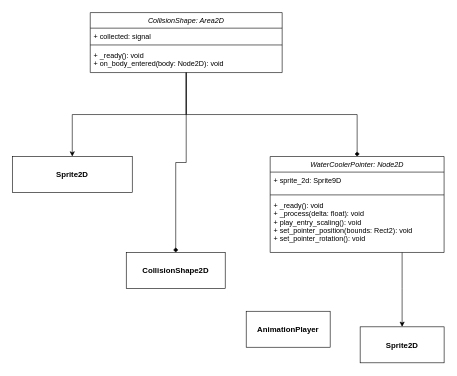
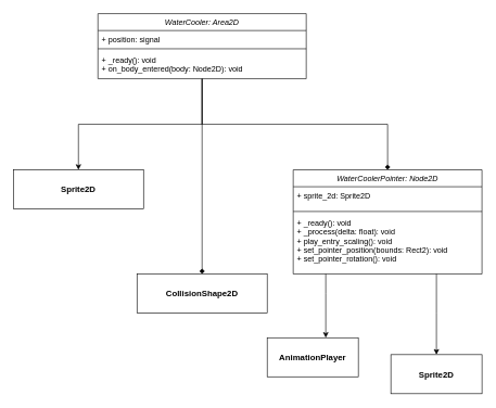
  <mxCell id="0" />
  <mxCell id="1" parent="0" />
  <mxCell id="2" style="edgeStyle=orthogonalEdgeStyle;rounded=0;orthogonalLoop=1;jettySize=auto;html=1;entryX=0.5;entryY=0;entryDx=0;entryDy=0;" edge="1" parent="1" source="5" target="9"><mxGeometry relative="1" as="geometry" /></mxCell>
  <mxCell id="3" style="edgeStyle=orthogonalEdgeStyle;rounded=0;orthogonalLoop=1;jettySize=auto;html=1;endArrow=diamond;" edge="1" parent="1" source="5" target="10"><mxGeometry relative="1" as="geometry" /></mxCell>
  <mxCell id="4" style="edgeStyle=orthogonalEdgeStyle;rounded=0;orthogonalLoop=1;jettySize=auto;html=1;entryX=0.5;entryY=0;entryDx=0;entryDy=0;endArrow=diamond;" edge="1" parent="1" source="5" target="13"><mxGeometry relative="1" as="geometry"><mxPoint x="520" y="260" as="targetPoint" /></mxGeometry></mxCell>
- <mxCell id="5" value="CollisionShape: Area2D" style="swimlane;fontStyle=2;align=center;verticalAlign=top;childLayout=stackLayout;horizontal=1;startSize=26;horizontalStack=0;resizeParent=1;resizeLast=0;collapsible=1;marginBottom=0;rounded=0;shadow=0;strokeWidth=1;" parent="1" vertex="1"><mxGeometry x="150" y="20" width="320" height="100" as="geometry"><mxRectangle x="230" y="130" width="160" height="26" as="alternateBounds" /></mxGeometry></mxCell>
- <mxCell id="6" value="+ collected: signal" style="text;align=left;verticalAlign=top;spacingLeft=4;spacingRight=4;overflow=hidden;rotatable=0;points=[[0,0.5],[1,0.5]];portConstraint=eastwest;" parent="5" vertex="1"><mxGeometry y="26" width="320" height="24" as="geometry" /></mxCell>
+ <mxCell id="5" value="WaterCooler: Area2D" style="swimlane;fontStyle=2;align=center;verticalAlign=top;childLayout=stackLayout;horizontal=1;startSize=26;horizontalStack=0;resizeParent=1;resizeLast=0;collapsible=1;marginBottom=0;rounded=0;shadow=0;strokeWidth=1;" parent="1" vertex="1"><mxGeometry x="150" y="20" width="320" height="100" as="geometry"><mxRectangle x="230" y="130" width="160" height="26" as="alternateBounds" /></mxGeometry></mxCell>
+ <mxCell id="6" value="+ position: signal" style="text;align=left;verticalAlign=top;spacingLeft=4;spacingRight=4;overflow=hidden;rotatable=0;points=[[0,0.5],[1,0.5]];portConstraint=eastwest;" parent="5" vertex="1"><mxGeometry y="26" width="320" height="24" as="geometry" /></mxCell>
  <mxCell id="7" value="" style="line;html=1;strokeWidth=1;align=left;verticalAlign=middle;spacingTop=-1;spacingLeft=3;spacingRight=3;rotatable=0;labelPosition=right;points=[];portConstraint=eastwest;" parent="5" vertex="1"><mxGeometry y="50" width="320" height="8" as="geometry" /></mxCell>
  <mxCell id="8" value="+ _ready(): void&#10;+ on_body_entered(body: Node2D): void" style="text;align=left;verticalAlign=top;spacingLeft=4;spacingRight=4;overflow=hidden;rotatable=0;points=[[0,0.5],[1,0.5]];portConstraint=eastwest;" parent="5" vertex="1"><mxGeometry y="58" width="320" height="42" as="geometry" /></mxCell>
  <mxCell id="9" value="&lt;font style=&quot;font-size: 13px;&quot;&gt;&lt;b style=&quot;border-color: var(--border-color); font-style: normal;&quot;&gt;Sprite2D&lt;/b&gt;&lt;b style=&quot;font-style: normal;&quot;&gt;&lt;br&gt;&lt;/b&gt;&lt;/font&gt;" style="whiteSpace=wrap;html=1;verticalAlign=middle;fontStyle=2;startSize=26;rounded=0;shadow=0;strokeWidth=1;" parent="1" vertex="1"><mxGeometry x="20" y="260" width="200" height="60" as="geometry" /></mxCell>
- <mxCell id="10" value="&lt;font style=&quot;font-size: 13px;&quot;&gt;&lt;b style=&quot;font-style: normal;&quot;&gt;CollisionShape2D&lt;br&gt;&lt;/b&gt;&lt;/font&gt;" style="whiteSpace=wrap;html=1;verticalAlign=middle;fontStyle=2;startSize=26;rounded=0;shadow=0;strokeWidth=1;" parent="1" vertex="1"><mxGeometry x="210" y="420" width="165" height="60" as="geometry" /></mxCell>
+ <mxCell id="10" value="&lt;font style=&quot;font-size: 13px;&quot;&gt;&lt;b style=&quot;font-style: normal;&quot;&gt;CollisionShape2D&lt;br&gt;&lt;/b&gt;&lt;/font&gt;" style="whiteSpace=wrap;html=1;verticalAlign=middle;fontStyle=2;startSize=26;rounded=0;shadow=0;strokeWidth=1;" parent="1" vertex="1"><mxGeometry x="210" y="420" width="200" height="60" as="geometry" /></mxCell>
+ <mxCell id="11" style="edgeStyle=orthogonalEdgeStyle;rounded=0;orthogonalLoop=1;jettySize=auto;html=1;" parent="1" source="13" target="17" edge="1"><mxGeometry relative="1" as="geometry"><Array as="points"><mxPoint x="500" y="450" /><mxPoint x="500" y="450" /></Array></mxGeometry></mxCell>
  <mxCell id="12" style="edgeStyle=orthogonalEdgeStyle;rounded=0;orthogonalLoop=1;jettySize=auto;html=1;" edge="1" parent="1" source="13" target="18"><mxGeometry relative="1" as="geometry"><Array as="points"><mxPoint x="670" y="480" /><mxPoint x="670" y="480" /></Array></mxGeometry></mxCell>
  <mxCell id="13" value="WaterCoolerPointer: Node2D" style="swimlane;fontStyle=2;align=center;verticalAlign=top;childLayout=stackLayout;horizontal=1;startSize=26;horizontalStack=0;resizeParent=1;resizeLast=0;collapsible=1;marginBottom=0;rounded=0;shadow=0;strokeWidth=1;" parent="1" vertex="1"><mxGeometry x="450" y="260" width="290" height="160" as="geometry"><mxRectangle x="-1630" y="690" width="160" height="26" as="alternateBounds" /></mxGeometry></mxCell>
- <mxCell id="14" value="+ sprite_2d: Sprite9D" style="text;align=left;verticalAlign=top;spacingLeft=4;spacingRight=4;overflow=hidden;rotatable=0;points=[[0,0.5],[1,0.5]];portConstraint=eastwest;" parent="13" vertex="1"><mxGeometry y="26" width="290" height="34" as="geometry" /></mxCell>
+ <mxCell id="14" value="+ sprite_2d: Sprite2D" style="text;align=left;verticalAlign=top;spacingLeft=4;spacingRight=4;overflow=hidden;rotatable=0;points=[[0,0.5],[1,0.5]];portConstraint=eastwest;" parent="13" vertex="1"><mxGeometry y="26" width="290" height="34" as="geometry" /></mxCell>
  <mxCell id="15" value="" style="line;html=1;strokeWidth=1;align=left;verticalAlign=middle;spacingTop=-1;spacingLeft=3;spacingRight=3;rotatable=0;labelPosition=right;points=[];portConstraint=eastwest;" parent="13" vertex="1"><mxGeometry y="60" width="290" height="8" as="geometry" /></mxCell>
  <mxCell id="16" value="+ _ready(): void&#10;+ _process(delta: float): void&#10;+ play_entry_scaling(): void&#10;+ set_pointer_position(bounds: Rect2): void&#10;+ set_pointer_rotation(): void" style="text;align=left;verticalAlign=top;spacingLeft=4;spacingRight=4;overflow=hidden;rotatable=0;points=[[0,0.5],[1,0.5]];portConstraint=eastwest;" parent="13" vertex="1"><mxGeometry y="68" width="290" height="92" as="geometry" /></mxCell>
  <mxCell id="17" value="&lt;font style=&quot;font-size: 13px;&quot;&gt;&lt;b style=&quot;font-style: normal;&quot;&gt;AnimationPlayer&lt;br&gt;&lt;/b&gt;&lt;/font&gt;" style="whiteSpace=wrap;html=1;verticalAlign=middle;fontStyle=2;startSize=26;rounded=0;shadow=0;strokeWidth=1;" parent="1" vertex="1"><mxGeometry x="410" y="518" width="140" height="60" as="geometry" /></mxCell>
  <mxCell id="18" value="&lt;font style=&quot;font-size: 13px;&quot;&gt;&lt;b style=&quot;font-style: normal;&quot;&gt;Sprite2D&lt;br&gt;&lt;/b&gt;&lt;/font&gt;" style="whiteSpace=wrap;html=1;verticalAlign=middle;fontStyle=2;startSize=26;rounded=0;shadow=0;strokeWidth=1;" vertex="1" parent="1"><mxGeometry x="600" y="544" width="140" height="60" as="geometry" /></mxCell>
